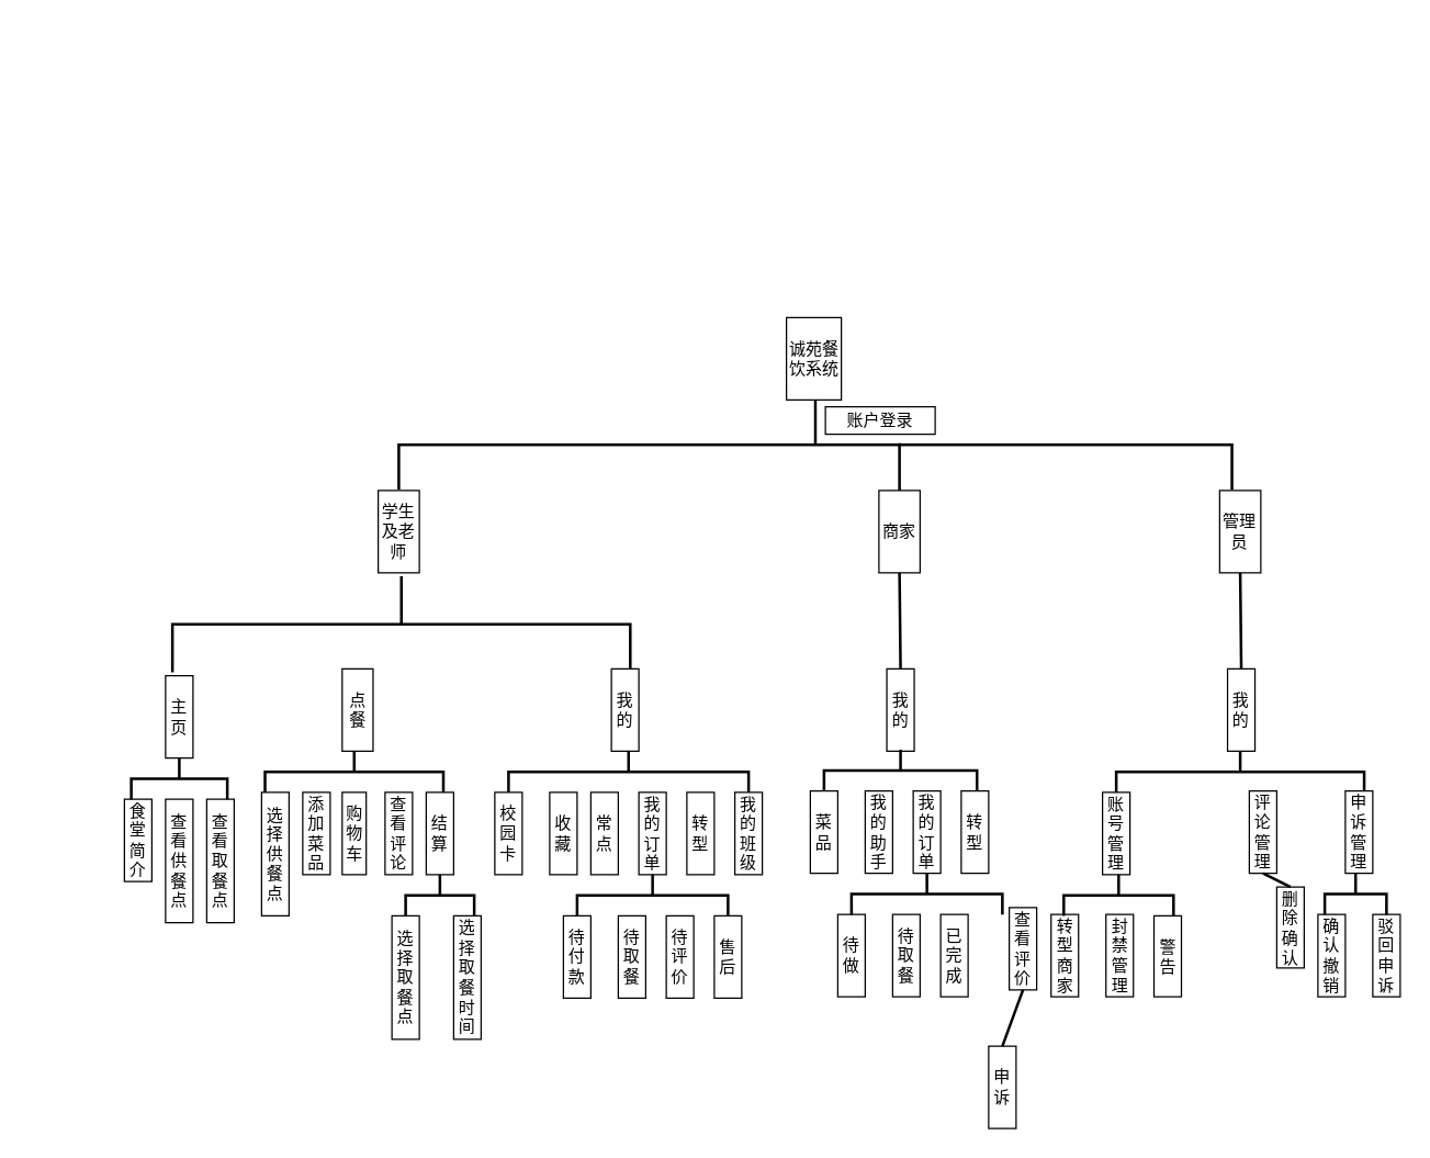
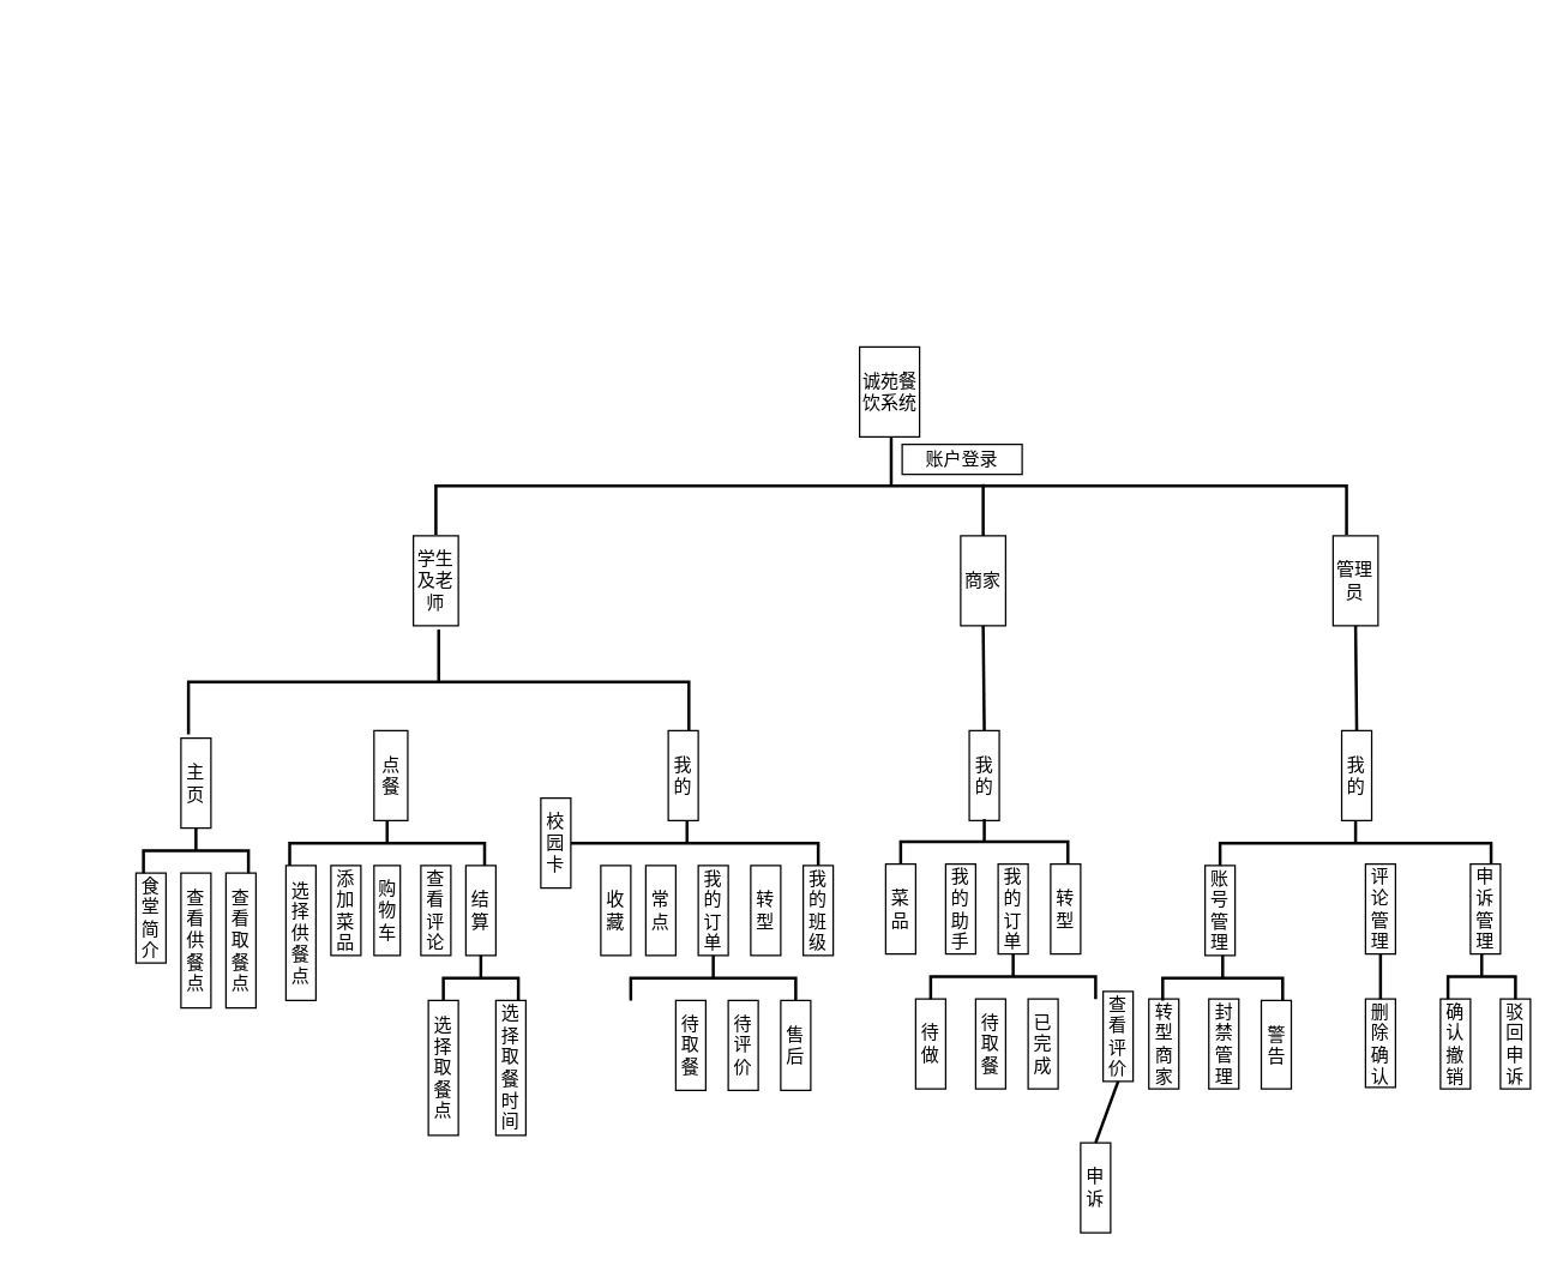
  <mxCell id="0" />
  <mxCell id="1" parent="0" />
  <mxCell id="2" value="诚苑餐饮系统" style="rounded=0;whiteSpace=wrap;html=1;" parent="1" vertex="1"><mxGeometry x="572.6" y="231" width="40" height="60" as="geometry" /></mxCell>
  <mxCell id="3" value="管理员" style="rounded=0;whiteSpace=wrap;html=1;" parent="1" vertex="1"><mxGeometry x="888.38" y="357" width="30" height="60" as="geometry" /></mxCell>
  <mxCell id="4" value="商家" style="rounded=0;whiteSpace=wrap;html=1;" parent="1" vertex="1"><mxGeometry x="640" y="357" width="30" height="60" as="geometry" /></mxCell>
  <mxCell id="5" value="" style="strokeWidth=2;html=1;shape=mxgraph.flowchart.annotation_2;align=left;labelPosition=right;pointerEvents=1;rotation=90;" parent="1" vertex="1"><mxGeometry x="561.18" y="20.08" width="65" height="607.33" as="geometry" /></mxCell>
  <mxCell id="6" value="账户登录" style="rounded=0;whiteSpace=wrap;html=1;" parent="1" vertex="1"><mxGeometry x="601" y="296" width="80" height="20" as="geometry" /></mxCell>
  <mxCell id="7" value="" style="group" parent="1" vertex="1" connectable="0"><mxGeometry x="20" y="357" width="580" height="400" as="geometry" /></mxCell>
  <mxCell id="8" value="学生及老师" style="rounded=0;whiteSpace=wrap;html=1;" parent="7" vertex="1"><mxGeometry x="255" width="30" height="60" as="geometry" /></mxCell>
  <mxCell id="9" value="售后" style="rounded=0;whiteSpace=wrap;html=1;" parent="7" vertex="1"><mxGeometry x="500" y="310" width="20" height="60" as="geometry" /></mxCell>
  <mxCell id="10" value="" style="strokeWidth=2;html=1;shape=mxgraph.flowchart.annotation_2;align=left;labelPosition=right;pointerEvents=1;rotation=90;" parent="7" vertex="1"><mxGeometry x="236.88" y="-69.37" width="70" height="333.75" as="geometry" /></mxCell>
  <mxCell id="11" value="点餐" style="rounded=0;whiteSpace=wrap;html=1;" parent="7" vertex="1"><mxGeometry x="228.75" y="130" width="22.5" height="60" as="geometry" /></mxCell>
  <mxCell id="12" value="主页" style="rounded=0;whiteSpace=wrap;html=1;" parent="7" vertex="1"><mxGeometry x="100" y="135" width="20" height="60" as="geometry" /></mxCell>
  <mxCell id="13" value="我的" style="rounded=0;whiteSpace=wrap;html=1;" parent="7" vertex="1"><mxGeometry x="425" y="130" width="20" height="60" as="geometry" /></mxCell>
  <mxCell id="14" value="待评价" style="rounded=0;whiteSpace=wrap;html=1;" parent="7" vertex="1"><mxGeometry x="465" y="310" width="20" height="60" as="geometry" /></mxCell>
  <mxCell id="15" value="食堂简介" style="rounded=0;whiteSpace=wrap;html=1;" parent="7" vertex="1"><mxGeometry x="70" y="225" width="20" height="60" as="geometry" /></mxCell>
  <mxCell id="16" value="查看供餐点&lt;span style=&quot;color: rgba(0, 0, 0, 0); font-family: monospace; font-size: 0px; text-align: start; text-wrap: nowrap;&quot;&gt;%3CmxGraphModel%3E%3Croot%3E%3CmxCell%20id%3D%220%22%2F%3E%3CmxCell%20id%3D%221%22%20parent%3D%220%22%2F%3E%3CmxCell%20id%3D%222%22%20value%3D%22%E7%B3%BB%E7%BB%9F%E7%AE%A1%E7%90%86%22%20style%3D%22rounded%3D0%3BwhiteSpace%3Dwrap%3Bhtml%3D1%3B%22%20vertex%3D%221%22%20parent%3D%221%22%3E%3CmxGeometry%20x%3D%22160%22%20y%3D%22360%22%20width%3D%22120%22%20height%3D%2260%22%20as%3D%22geometry%22%2F%3E%3C%2FmxCell%3E%3C%2Froot%3E%3C%2FmxGraphModel%3E&lt;/span&gt;" style="rounded=0;whiteSpace=wrap;html=1;" parent="7" vertex="1"><mxGeometry x="100" y="225" width="20" height="90" as="geometry" /></mxCell>
  <mxCell id="17" value="添加菜品" style="rounded=0;whiteSpace=wrap;html=1;" parent="7" vertex="1"><mxGeometry x="200" y="220" width="20" height="60" as="geometry" /></mxCell>
  <mxCell id="18" value="购物车" style="rounded=0;whiteSpace=wrap;html=1;" parent="7" vertex="1"><mxGeometry x="228.75" y="220" width="17.5" height="60" as="geometry" /></mxCell>
  <mxCell id="19" value="查看评论" style="rounded=0;whiteSpace=wrap;html=1;" parent="7" vertex="1"><mxGeometry x="260" y="220" width="20" height="60" as="geometry" /></mxCell>
  <mxCell id="20" value="查看取餐点&lt;span style=&quot;color: rgba(0, 0, 0, 0); font-family: monospace; font-size: 0px; text-align: start; text-wrap: nowrap;&quot;&gt;%3CmxGraphModel%3E%3Croot%3E%3CmxCell%20id%3D%220%22%2F%3E%3CmxCell%20id%3D%221%22%20parent%3D%220%22%2F%3E%3CmxCell%20id%3D%222%22%20value%3D%22%E7%B3%BB%E7%BB%9F%E7%AE%A1%E7%90%86%22%20style%3D%22rounded%3D0%3BwhiteSpace%3Dwrap%3Bhtml%3D1%3B%22%20vertex%3D%221%22%20parent%3D%221%22%3E%3CmxGeometry%20x%3D%22160%22%20y%3D%22360%22%20width%3D%22120%22%20height%3D%2260%22%20as%3D%22geometry%22%2F%3E%3C%2FmxCell%3E%3C%2Froot%3E%3C%2FmxGraphModel%3E&lt;/span&gt;" style="rounded=0;whiteSpace=wrap;html=1;" parent="7" vertex="1"><mxGeometry x="130" y="225" width="20" height="90" as="geometry" /></mxCell>
  <mxCell id="21" value="选择供餐点&lt;span style=&quot;color: rgba(0, 0, 0, 0); font-family: monospace; font-size: 0px; text-align: start; text-wrap: nowrap;&quot;&gt;%3CmxGraphModel%3E%3Croot%3E%3CmxCell%20id%3D%220%22%2F%3E%3CmxCell%20id%3D%221%22%20parent%3D%220%22%2F%3E%3CmxCell%20id%3D%222%22%20value%3D%22%E7%B3%BB%E7%BB%9F%E7%AE%A1%E7%90%86%22%20style%3D%22rounded%3D0%3BwhiteSpace%3Dwrap%3Bhtml%3D1%3B%22%20vertex%3D%221%22%20parent%3D%221%22%3E%3CmxGeometry%20x%3D%22160%22%20y%3D%22360%22%20width%3D%22120%22%20height%3D%2260%22%20as%3D%22geometry%22%2F%3E%3C%2FmxCell%3E%3C%2Froot%3E%3C%2FmxGraphModel%3E&lt;/span&gt;" style="rounded=0;whiteSpace=wrap;html=1;" parent="7" vertex="1"><mxGeometry x="170" y="220" width="20" height="90" as="geometry" /></mxCell>
  <mxCell id="22" value="选择取餐点&lt;span style=&quot;color: rgba(0, 0, 0, 0); font-family: monospace; font-size: 0px; text-align: start; text-wrap: nowrap;&quot;&gt;%3CmxGraphModel%3E%3Croot%3E%3CmxCell%20id%3D%220%22%2F%3E%3CmxCell%20id%3D%221%22%20parent%3D%220%22%2F%3E%3CmxCell%20id%3D%222%22%20value%3D%22%E7%B3%BB%E7%BB%9F%E7%AE%A1%E7%90%86%22%20style%3D%22rounded%3D0%3BwhiteSpace%3Dwrap%3Bhtml%3D1%3B%22%20vertex%3D%221%22%20parent%3D%221%22%3E%3CmxGeometry%20x%3D%22160%22%20y%3D%22360%22%20width%3D%22120%22%20height%3D%2260%22%20as%3D%22geometry%22%2F%3E%3C%2FmxCell%3E%3C%2Froot%3E%3C%2FmxGraphModel%3E&lt;/span&gt;" style="rounded=0;whiteSpace=wrap;html=1;" parent="7" vertex="1"><mxGeometry x="265" y="310" width="20" height="90" as="geometry" /></mxCell>
  <mxCell id="23" value="待取餐" style="rounded=0;whiteSpace=wrap;html=1;" parent="7" vertex="1"><mxGeometry x="430" y="310" width="20" height="60" as="geometry" /></mxCell>
- <mxCell id="24" value="待付款" style="rounded=0;whiteSpace=wrap;html=1;" parent="7" vertex="1"><mxGeometry x="390" y="310" width="20" height="60" as="geometry" /></mxCell>
  <mxCell id="25" value="结算" style="rounded=0;whiteSpace=wrap;html=1;" parent="7" vertex="1"><mxGeometry x="290" y="220" width="20" height="60" as="geometry" /></mxCell>
  <mxCell id="26" value="选择取餐时间&lt;span style=&quot;color: rgba(0, 0, 0, 0); font-family: monospace; font-size: 0px; text-align: start; text-wrap: nowrap;&quot;&gt;%3CmxGraphModel%3E%3Croot%3E%3CmxCell%20id%3D%220%22%2F%3E%3CmxCell%20id%3D%221%22%20parent%3D%220%22%2F%3E%3CmxCell%20id%3D%222%22%20value%3D%22%E7%B3%BB%E7%BB%9F%E7%AE%A1%E7%90%86%22%20style%3D%22rounded%3D0%3BwhiteSpace%3Dwrap%3Bhtml%3D1%3B%22%20vertex%3D%221%22%20parent%3D%221%22%3E%3CmxGeometry%20x%3D%22160%22%20y%3D%22360%22%20width%3D%22120%22%20height%3D%2260%22%20as%3D%22geometry%22%2F%3E%3C%2FmxCell%3E%3C%2Froot%3E%3C%2FmxGraphModel%&lt;/span&gt;" style="rounded=0;whiteSpace=wrap;html=1;" parent="7" vertex="1"><mxGeometry x="310" y="310" width="20" height="90" as="geometry" /></mxCell>
  <mxCell id="27" value="" style="strokeWidth=2;html=1;shape=mxgraph.flowchart.annotation_2;align=left;labelPosition=right;pointerEvents=1;rotation=90;" parent="7" vertex="1"><mxGeometry x="422.5" y="117.5" width="30" height="175" as="geometry" /></mxCell>
  <mxCell id="28" value="" style="strokeWidth=2;html=1;shape=mxgraph.flowchart.annotation_2;align=left;labelPosition=right;pointerEvents=1;rotation=90;" parent="7" vertex="1"><mxGeometry x="95" y="175" width="30" height="70" as="geometry" /></mxCell>
  <mxCell id="29" value="" style="strokeWidth=2;html=1;shape=mxgraph.flowchart.annotation_2;align=left;labelPosition=right;pointerEvents=1;rotation=90;" parent="7" vertex="1"><mxGeometry x="285" y="270" width="30" height="50" as="geometry" /></mxCell>
  <mxCell id="30" value="" style="strokeWidth=2;html=1;shape=mxgraph.flowchart.annotation_2;align=left;labelPosition=right;pointerEvents=1;rotation=90;" parent="7" vertex="1"><mxGeometry x="222.5" y="140" width="30" height="130" as="geometry" /></mxCell>
- <mxCell id="31" value="校园卡" style="rounded=0;whiteSpace=wrap;html=1;" parent="7" vertex="1"><mxGeometry x="340" y="220" width="20" height="60" as="geometry" /></mxCell>
+ <mxCell id="31" value="校园卡" style="rounded=0;whiteSpace=wrap;html=1;" parent="7" vertex="1"><mxGeometry x="340" y="175" width="20" height="60" as="geometry" /></mxCell>
  <mxCell id="32" value="收藏" style="rounded=0;whiteSpace=wrap;html=1;" parent="7" vertex="1"><mxGeometry x="380" y="220" width="20" height="60" as="geometry" /></mxCell>
  <mxCell id="33" value="常点" style="rounded=0;whiteSpace=wrap;html=1;" parent="7" vertex="1"><mxGeometry x="410" y="220" width="20" height="60" as="geometry" /></mxCell>
  <mxCell id="34" value="我的班级" style="rounded=0;whiteSpace=wrap;html=1;" parent="7" vertex="1"><mxGeometry x="515" y="220" width="20" height="60" as="geometry" /></mxCell>
  <mxCell id="35" value="转型" style="rounded=0;whiteSpace=wrap;html=1;" parent="7" vertex="1"><mxGeometry x="480" y="220" width="20" height="60" as="geometry" /></mxCell>
  <mxCell id="36" value="我的订单" style="rounded=0;whiteSpace=wrap;html=1;" parent="7" vertex="1"><mxGeometry x="445" y="220" width="20" height="60" as="geometry" /></mxCell>
  <mxCell id="37" value="" style="strokeWidth=2;html=1;shape=mxgraph.flowchart.annotation_2;align=left;labelPosition=right;pointerEvents=1;rotation=90;" parent="7" vertex="1"><mxGeometry x="440" y="240" width="30" height="110" as="geometry" /></mxCell>
  <mxCell id="38" value="申诉" style="rounded=0;whiteSpace=wrap;html=1;" parent="1" vertex="1"><mxGeometry x="720" y="762" width="20" height="60" as="geometry" /></mxCell>
  <mxCell id="39" value="查看评价" style="rounded=0;whiteSpace=wrap;html=1;" parent="1" vertex="1"><mxGeometry x="735" y="661" width="20" height="60" as="geometry" /></mxCell>
  <mxCell id="40" value="我的" style="rounded=0;whiteSpace=wrap;html=1;" parent="1" vertex="1"><mxGeometry x="645.75" y="487" width="20" height="60" as="geometry" /></mxCell>
  <mxCell id="41" value="已完成" style="rounded=0;whiteSpace=wrap;html=1;" parent="1" vertex="1"><mxGeometry x="685" y="666" width="20" height="60" as="geometry" /></mxCell>
  <mxCell id="42" value="待取餐" style="rounded=0;whiteSpace=wrap;html=1;" parent="1" vertex="1"><mxGeometry x="650" y="666" width="20" height="60" as="geometry" /></mxCell>
  <mxCell id="43" value="待做" style="rounded=0;whiteSpace=wrap;html=1;" parent="1" vertex="1"><mxGeometry x="610" y="666" width="20" height="60" as="geometry" /></mxCell>
  <mxCell id="44" value="" style="strokeWidth=2;html=1;shape=mxgraph.flowchart.annotation_2;align=left;labelPosition=right;pointerEvents=1;rotation=90;" parent="1" vertex="1"><mxGeometry x="640.75" y="505.25" width="30" height="111.5" as="geometry" /></mxCell>
  <mxCell id="45" value="菜品" style="rounded=0;whiteSpace=wrap;html=1;" parent="1" vertex="1"><mxGeometry x="590" y="576" width="20" height="60" as="geometry" /></mxCell>
  <mxCell id="46" value="我的助手" style="rounded=0;whiteSpace=wrap;html=1;" parent="1" vertex="1"><mxGeometry x="630" y="576" width="20" height="60" as="geometry" /></mxCell>
  <mxCell id="47" value="转型" style="rounded=0;whiteSpace=wrap;html=1;" parent="1" vertex="1"><mxGeometry x="700" y="576" width="20" height="60" as="geometry" /></mxCell>
  <mxCell id="48" value="我的订单" style="rounded=0;whiteSpace=wrap;html=1;" parent="1" vertex="1"><mxGeometry x="665" y="576" width="20" height="60" as="geometry" /></mxCell>
  <mxCell id="49" value="" style="strokeWidth=2;html=1;shape=mxgraph.flowchart.annotation_2;align=left;labelPosition=right;pointerEvents=1;rotation=90;" parent="1" vertex="1"><mxGeometry x="660" y="596" width="30" height="110" as="geometry" /></mxCell>
  <mxCell id="50" value="" style="endArrow=none;html=1;rounded=0;entryX=0.5;entryY=1;entryDx=0;entryDy=0;exitX=0.5;exitY=0;exitDx=0;exitDy=0;strokeWidth=2;" parent="1" source="38" target="39" edge="1"><mxGeometry width="50" height="50" relative="1" as="geometry"><mxPoint x="810" y="877" as="sourcePoint" /><mxPoint x="860" y="827" as="targetPoint" /></mxGeometry></mxCell>
  <mxCell id="51" value="" style="endArrow=none;html=1;rounded=0;entryX=0.5;entryY=0;entryDx=0;entryDy=0;exitX=0.5;exitY=1;exitDx=0;exitDy=0;strokeWidth=2;" parent="1" source="4" target="40" edge="1"><mxGeometry width="50" height="50" relative="1" as="geometry"><mxPoint x="740" y="762" as="sourcePoint" /><mxPoint x="740" y="736" as="targetPoint" /></mxGeometry></mxCell>
  <mxCell id="52" value="我的" style="rounded=0;whiteSpace=wrap;html=1;" parent="1" vertex="1"><mxGeometry x="894.13" y="487" width="20" height="60" as="geometry" /></mxCell>
  <mxCell id="53" value="警告" style="rounded=0;whiteSpace=wrap;html=1;" parent="1" vertex="1"><mxGeometry x="840.5" y="667" width="20" height="59" as="geometry" /></mxCell>
  <mxCell id="54" value="封禁管理" style="rounded=0;whiteSpace=wrap;html=1;" parent="1" vertex="1"><mxGeometry x="805.5" y="666" width="20" height="60" as="geometry" /></mxCell>
  <mxCell id="55" value="转型商家" style="rounded=0;whiteSpace=wrap;html=1;" parent="1" vertex="1"><mxGeometry x="765.5" y="666" width="20" height="60" as="geometry" /></mxCell>
  <mxCell id="56" value="" style="strokeWidth=2;html=1;shape=mxgraph.flowchart.annotation_2;align=left;labelPosition=right;pointerEvents=1;rotation=90;" parent="1" vertex="1"><mxGeometry x="888.38" y="471.63" width="30" height="180.75" as="geometry" /></mxCell>
  <mxCell id="57" value="账号管理" style="rounded=0;whiteSpace=wrap;html=1;" parent="1" vertex="1"><mxGeometry x="803" y="577" width="20" height="60" as="geometry" /></mxCell>
  <mxCell id="58" value="申诉管理" style="rounded=0;whiteSpace=wrap;html=1;" parent="1" vertex="1"><mxGeometry x="980" y="576" width="20" height="60" as="geometry" /></mxCell>
  <mxCell id="59" value="评论管理" style="rounded=0;whiteSpace=wrap;html=1;" parent="1" vertex="1"><mxGeometry x="910" y="576" width="20" height="60" as="geometry" /></mxCell>
  <mxCell id="60" value="" style="strokeWidth=2;html=1;shape=mxgraph.flowchart.annotation_2;align=left;labelPosition=right;pointerEvents=1;rotation=90;" parent="1" vertex="1"><mxGeometry x="799.75" y="612" width="30" height="80" as="geometry" /></mxCell>
  <mxCell id="61" value="" style="endArrow=none;html=1;rounded=0;entryX=0.5;entryY=0;entryDx=0;entryDy=0;exitX=0.5;exitY=1;exitDx=0;exitDy=0;strokeWidth=2;" parent="1" target="52" edge="1"><mxGeometry width="50" height="50" relative="1" as="geometry"><mxPoint x="903.38" y="417" as="sourcePoint" /><mxPoint x="988.38" y="736" as="targetPoint" /></mxGeometry></mxCell>
- <mxCell id="62" value="删除确认" style="rounded=0;whiteSpace=wrap;html=1;" parent="1" vertex="1"><mxGeometry x="930" y="646" width="20" height="59" as="geometry" /></mxCell>
+ <mxCell id="62" value="删除确认" style="rounded=0;whiteSpace=wrap;html=1;" parent="1" vertex="1"><mxGeometry x="910" y="666" width="20" height="59" as="geometry" /></mxCell>
  <mxCell id="63" value="" style="endArrow=none;html=1;rounded=0;entryX=0.5;entryY=1;entryDx=0;entryDy=0;exitX=0.5;exitY=0;exitDx=0;exitDy=0;strokeWidth=2;" parent="1" source="62" target="59" edge="1"><mxGeometry width="50" height="50" relative="1" as="geometry"><mxPoint x="740" y="762" as="sourcePoint" /><mxPoint x="740" y="736" as="targetPoint" /></mxGeometry></mxCell>
  <mxCell id="64" value="驳回申诉" style="rounded=0;whiteSpace=wrap;html=1;" parent="1" vertex="1"><mxGeometry x="1000" y="666" width="20" height="60" as="geometry" /></mxCell>
  <mxCell id="65" value="确认撤销" style="rounded=0;whiteSpace=wrap;html=1;" parent="1" vertex="1"><mxGeometry x="960" y="666" width="20" height="60" as="geometry" /></mxCell>
  <mxCell id="66" value="" style="strokeWidth=2;html=1;shape=mxgraph.flowchart.annotation_2;align=left;labelPosition=right;pointerEvents=1;rotation=90;" parent="1" vertex="1"><mxGeometry x="972.5" y="628.5" width="30" height="45" as="geometry" /></mxCell>
  <mxCell id="67" value="" style="endArrow=none;html=1;rounded=0;entryX=0.48;entryY=0.399;entryDx=0;entryDy=0;strokeWidth=2;exitX=0.5;exitY=0;exitDx=0;exitDy=0;entryPerimeter=0;" parent="1" source="4" target="5" edge="1"><mxGeometry width="50" height="50" relative="1" as="geometry"><mxPoint x="700" y="427" as="sourcePoint" /><mxPoint x="666" y="497" as="targetPoint" /></mxGeometry></mxCell>
